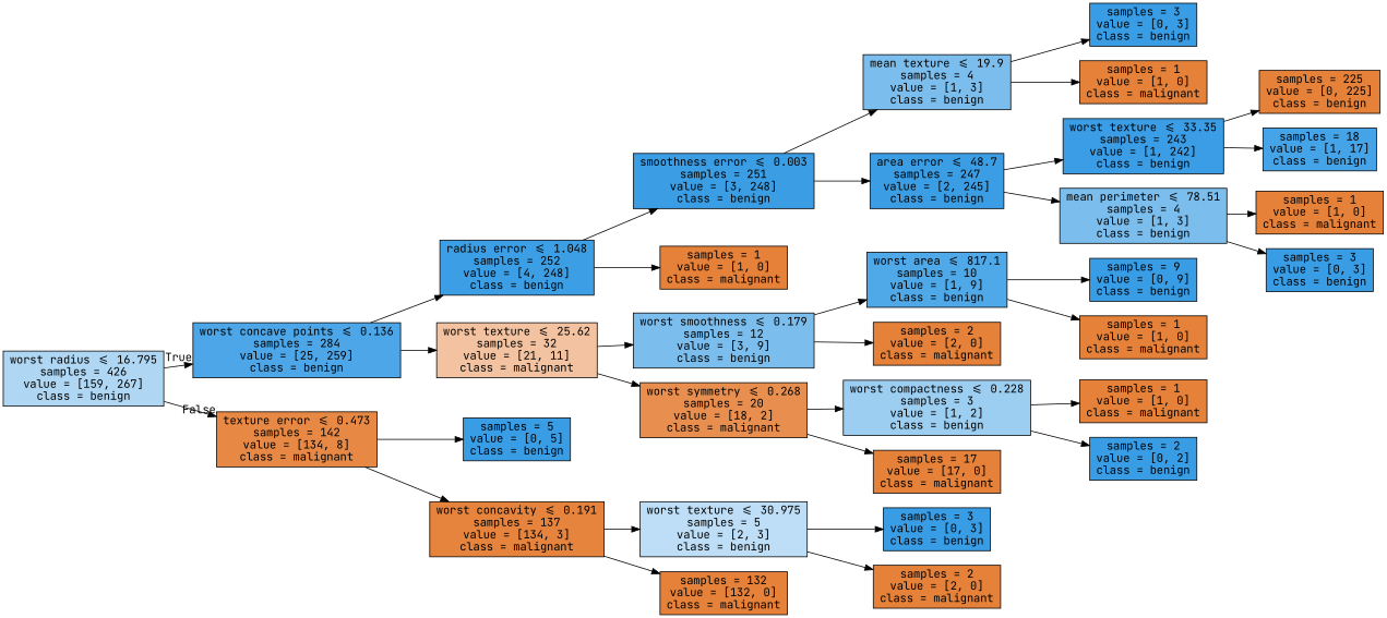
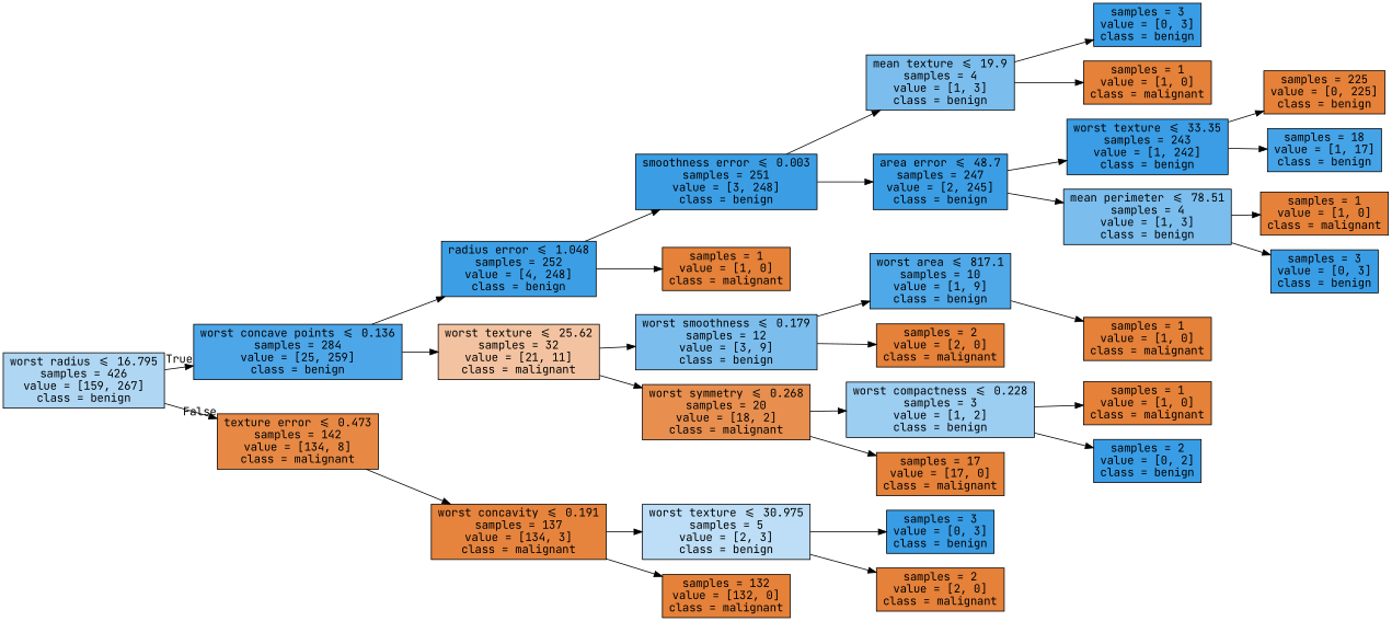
  digraph {
    fontname="JetBrains Mono"
    rankdir=LR
    node [color=black fillcolor="#e58139" fontname="JetBrains Mono" shape=box style=filled]
    edge [fontname="JetBrains Mono"]
    n1 [fillcolor="#afd7f4" label="worst radius <= 16.795\nsamples = 426\nvalue = [159, 267]\nclass = benign"]
    n2 [fillcolor="#4ca6e8" label="worst concave points <= 0.136\nsamples = 284\nvalue = [25, 259]\nclass = benign"]
    n3 [fillcolor="#e78945" label="texture error <= 0.473\nsamples = 142\nvalue = [134, 8]\nclass = malignant"]
    n4 [fillcolor="#3c9fe5" label="radius error <= 1.048\nsamples = 252\nvalue = [4, 248]\nclass = benign"]
    n5 [fillcolor="#f3c3a1" label="worst texture <= 25.62\nsamples = 32\nvalue = [21, 11]\nclass = malignant"]
-   n6 [fillcolor="#399de5" label="samples = 5\nvalue = [0, 5]\nclass = benign"]
    n7 [fillcolor="#e6843d" label="worst concavity <= 0.191\nsamples = 137\nvalue = [134, 3]\nclass = malignant"]
    n8 [fillcolor="#3b9ee5" label="smoothness error <= 0.003\nsamples = 251\nvalue = [3, 248]\nclass = benign"]
    n9 [label="samples = 1\nvalue = [1, 0]\nclass = malignant"]
    n10 [fillcolor="#7bbeee" label="worst smoothness <= 0.179\nsamples = 12\nvalue = [3, 9]\nclass = benign"]
    n11 [fillcolor="#e88f4f" label="worst symmetry <= 0.268\nsamples = 20\nvalue = [18, 2]\nclass = malignant"]
    n12 [fillcolor="#7bbeee" label="mean texture <= 19.9\nsamples = 4\nvalue = [1, 3]\nclass = benign"]
    n13 [fillcolor="#3b9ee5" label="area error <= 48.7\nsamples = 247\nvalue = [2, 245]\nclass = benign"]
    n14 [fillcolor="#399de5" label="samples = 3\nvalue = [0, 3]\nclass = benign"]
    n15 [label="samples = 1\nvalue = [1, 0]\nclass = malignant"]
    n16 [fillcolor="#3a9de5" label="worst texture <= 33.35\nsamples = 243\nvalue = [1, 242]\nclass = benign"]
    n17 [fillcolor="#7bbeee" label="mean perimeter <= 78.51\nsamples = 4\nvalue = [1, 3]\nclass = benign"]
    n18 [label="samples = 225\nvalue = [0, 225]\nclass = benign"]
    n19 [fillcolor="#45a3e7" label="samples = 18\nvalue = [1, 17]\nclass = benign"]
    n20 [label="samples = 1\nvalue = [1, 0]\nclass = malignant"]
    n21 [fillcolor="#399de5" label="samples = 3\nvalue = [0, 3]\nclass = benign"]
    n22 [fillcolor="#4fa8e8" label="worst area <= 817.1\nsamples = 10\nvalue = [1, 9]\nclass = benign"]
    n23 [label="samples = 2\nvalue = [2, 0]\nclass = malignant"]
    n24 [fillcolor="#9ccef2" label="worst compactness <= 0.228\nsamples = 3\nvalue = [1, 2]\nclass = benign"]
    n25 [label="samples = 17\nvalue = [17, 0]\nclass = malignant"]
-   n26 [fillcolor="#399de5" label="samples = 9\nvalue = [0, 9]\nclass = benign"]
    n27 [label="samples = 1\nvalue = [1, 0]\nclass = malignant"]
    n28 [label="samples = 1\nvalue = [1, 0]\nclass = malignant"]
    n29 [fillcolor="#399de5" label="samples = 2\nvalue = [0, 2]\nclass = benign"]
    n30 [fillcolor="#bddef6" label="worst texture <= 30.975\nsamples = 5\nvalue = [2, 3]\nclass = benign"]
    n31 [label="samples = 132\nvalue = [132, 0]\nclass = malignant"]
    n32 [fillcolor="#399de5" label="samples = 3\nvalue = [0, 3]\nclass = benign"]
    n33 [label="samples = 2\nvalue = [2, 0]\nclass = malignant"]
    n1 -> n2 [headlabel=True labelangle=45 labeldistance=2.5]
    n1 -> n3 [headlabel=False labelangle=-45 labeldistance=2.5]
    n2 -> n4
    n2 -> n5
-   n3 -> n6
    n3 -> n7
    n4 -> n8
    n4 -> n9
    n5 -> n10
    n5 -> n11
    n7 -> n30
    n7 -> n31
    n8 -> n12
    n8 -> n13
    n10 -> n22
    n10 -> n23
    n11 -> n24
    n11 -> n25
    n12 -> n14
    n12 -> n15
    n13 -> n16
    n13 -> n17
    n16 -> n18
    n16 -> n19
    n17 -> n20
    n17 -> n21
-   n22 -> n26
    n22 -> n27
    n24 -> n28
    n24 -> n29
    n30 -> n32
    n30 -> n33
  }
